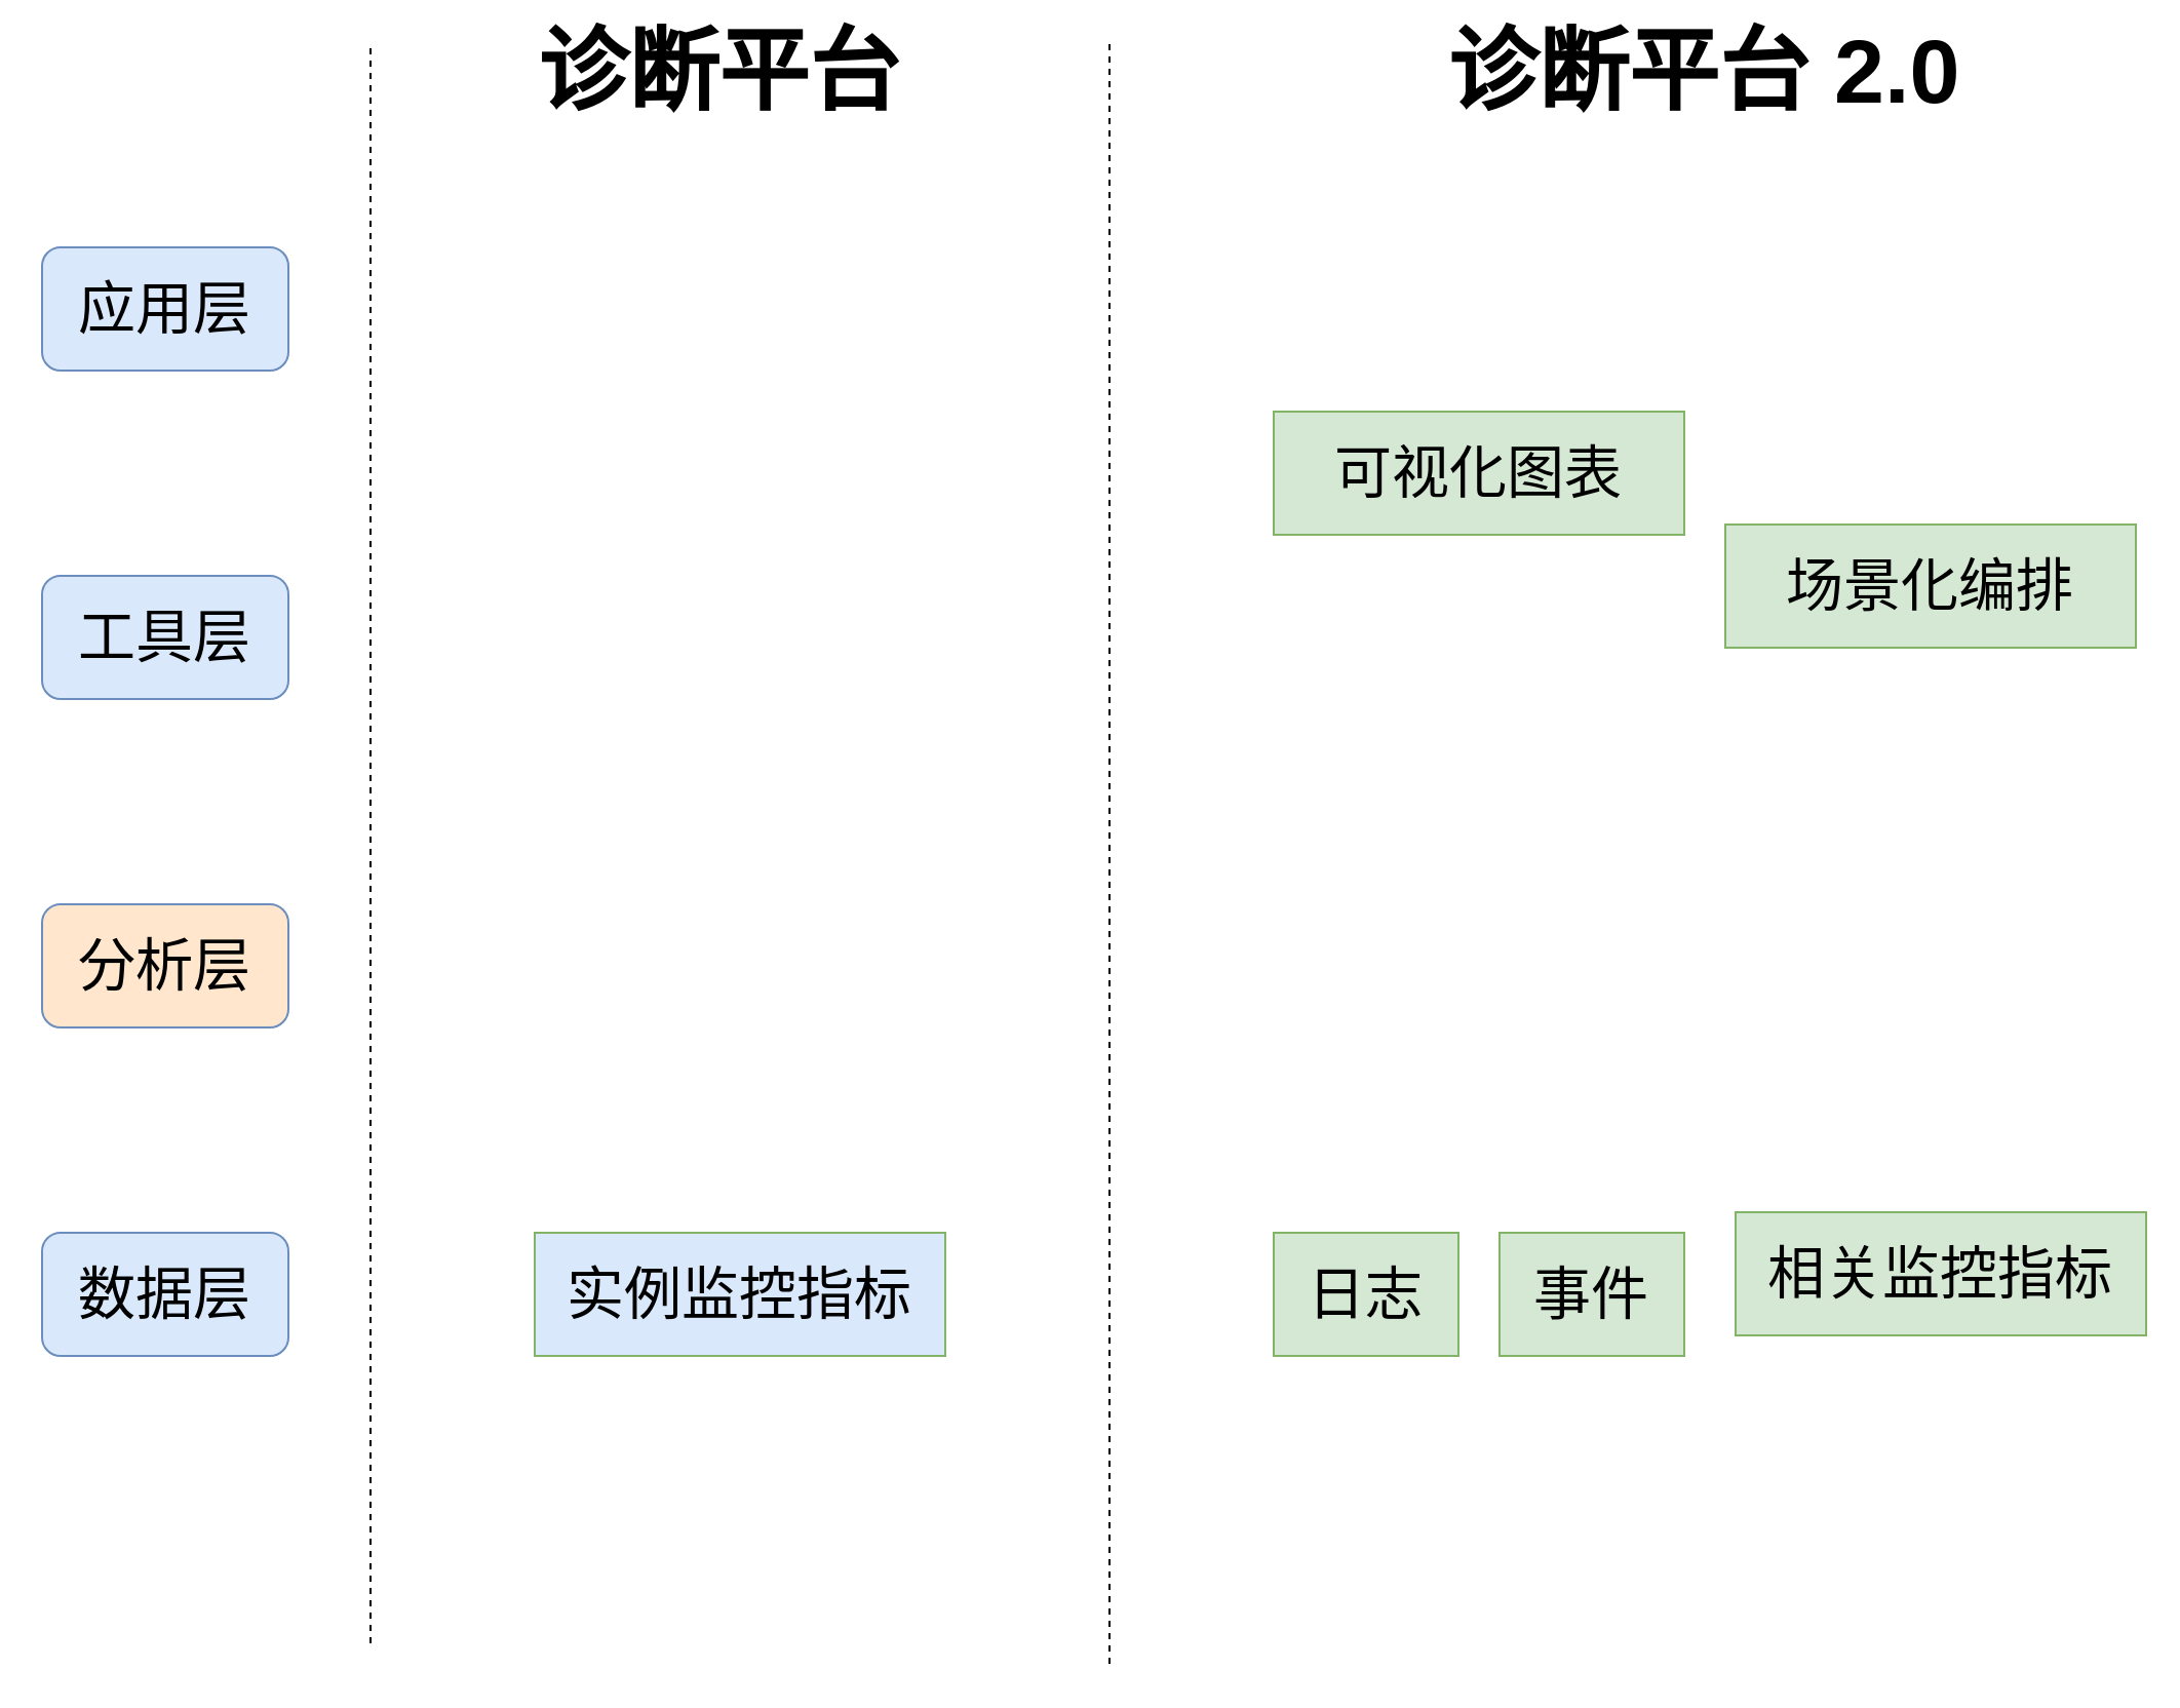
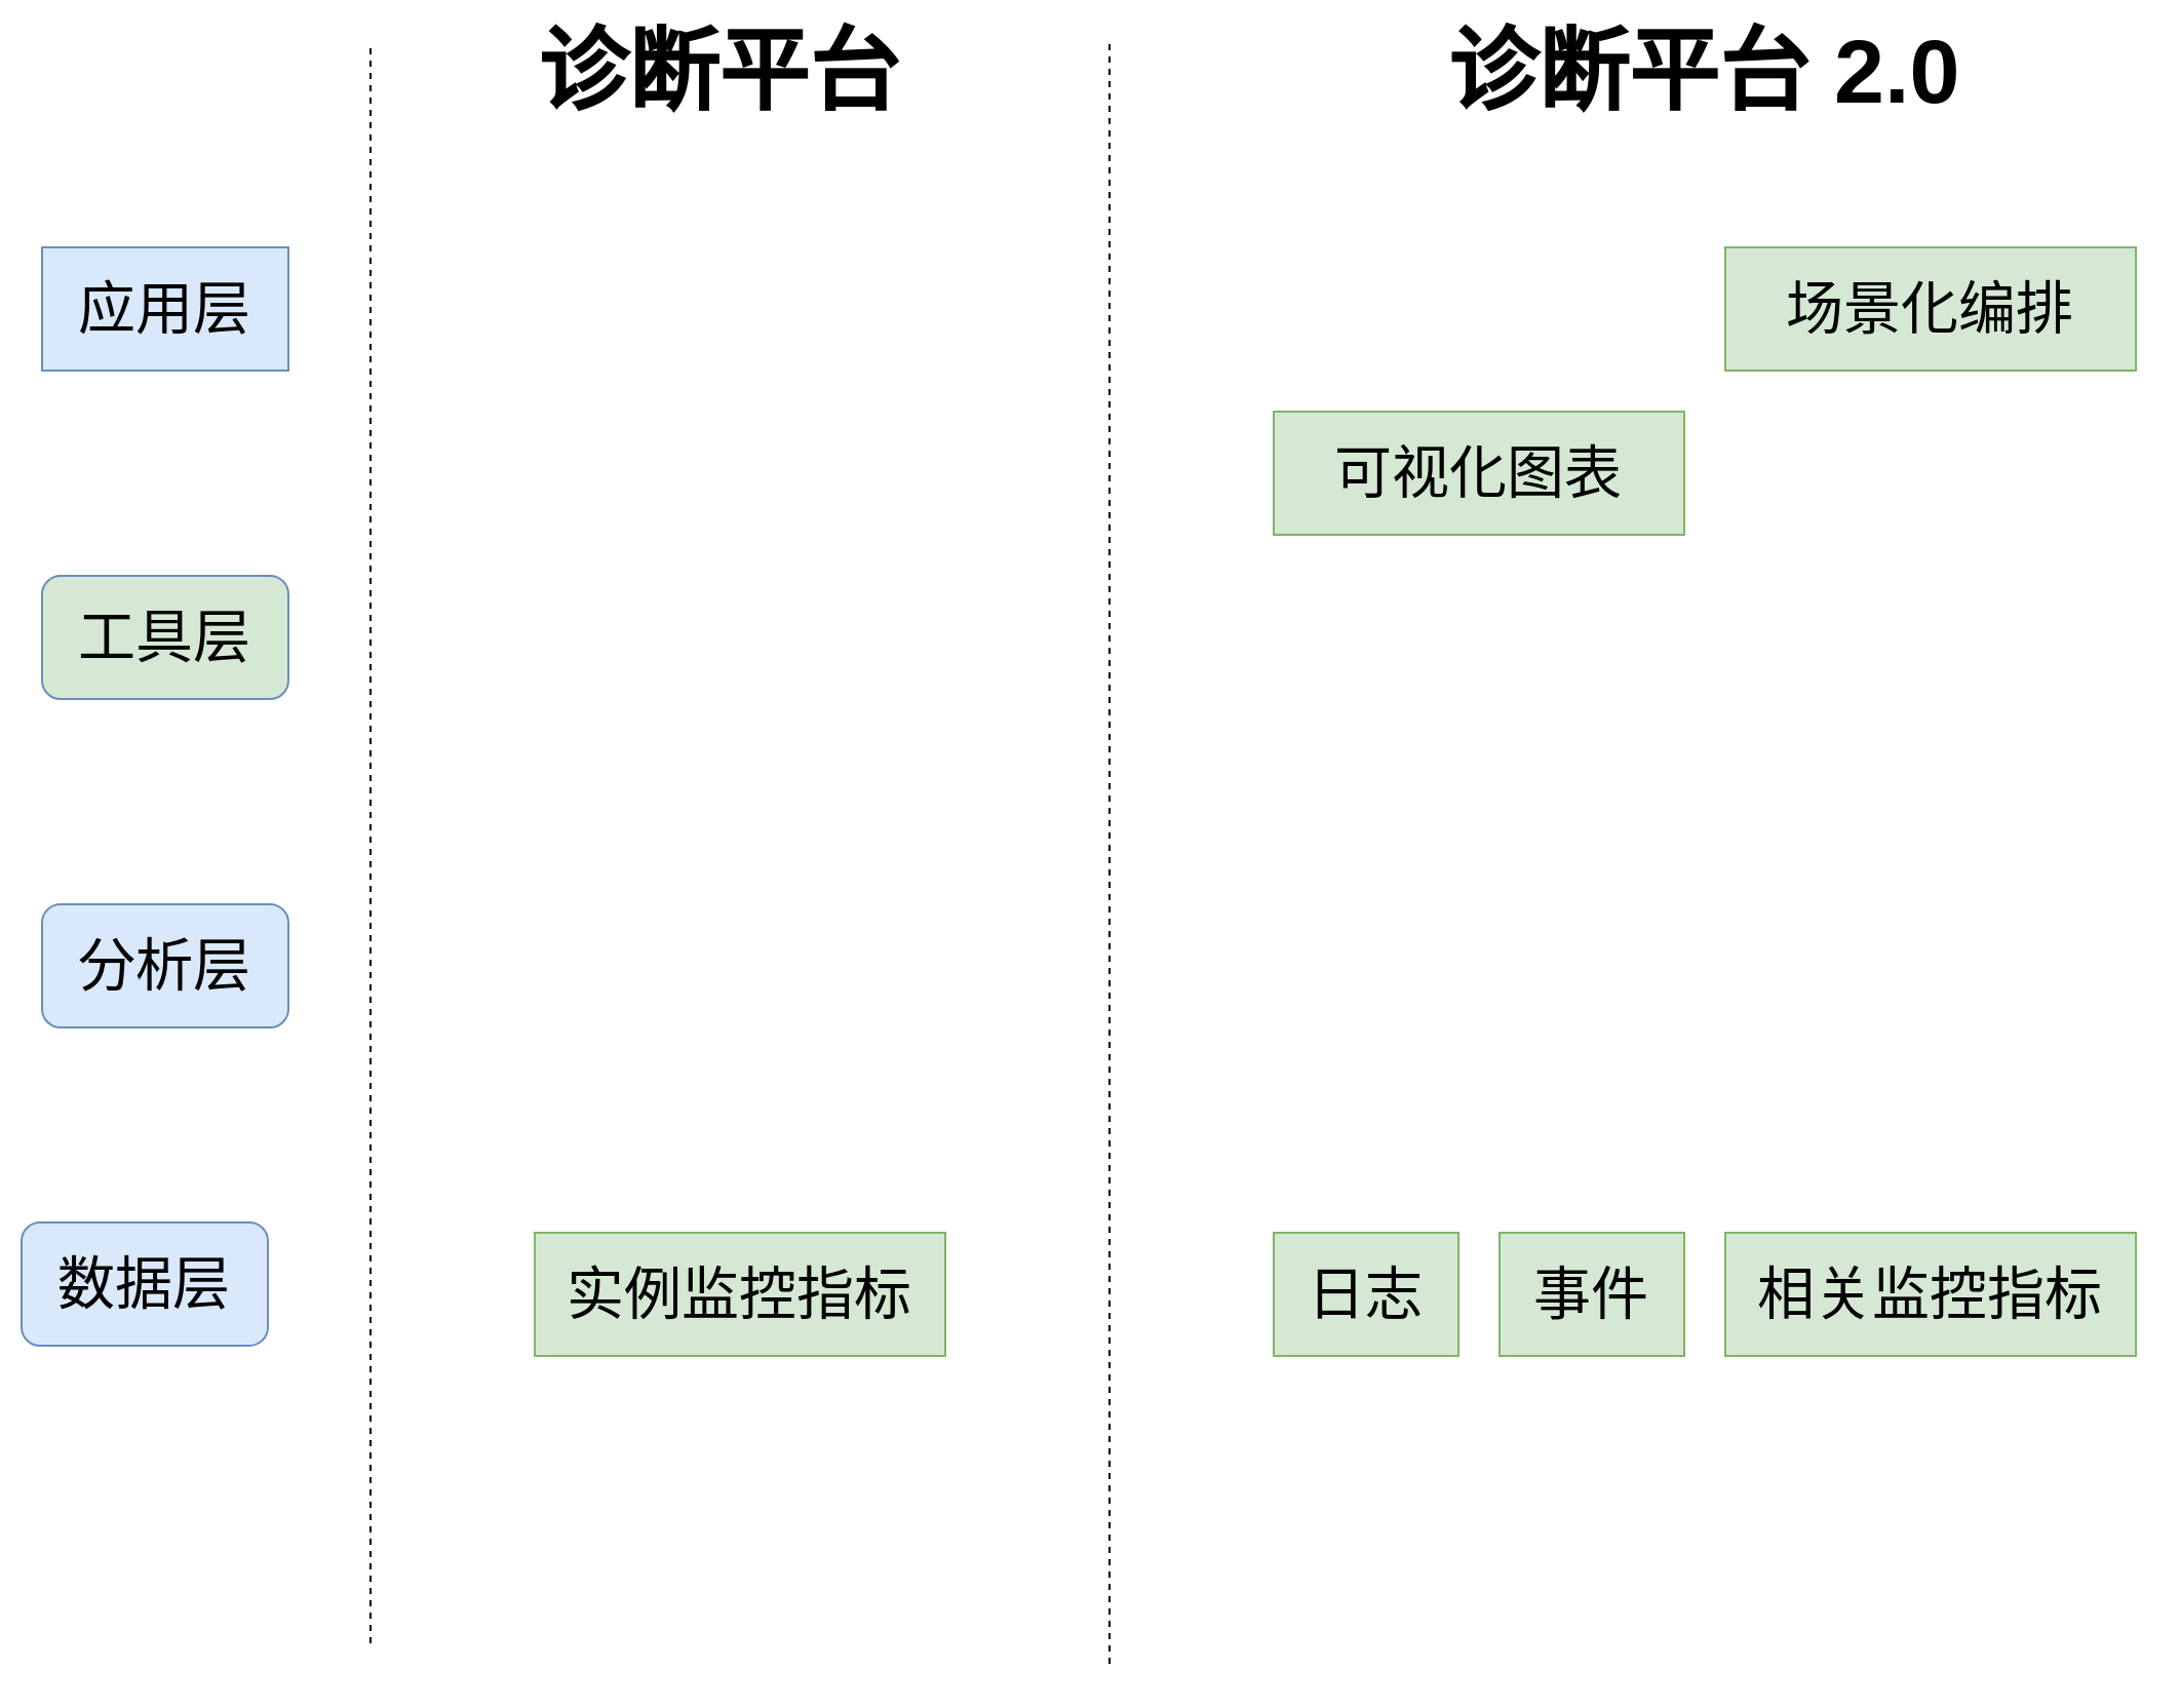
  <mxCell id="0" />
  <mxCell id="1" parent="0" />
- <mxCell id="2" value="&lt;font style=&quot;font-size: 28px;&quot;&gt;应用层&lt;/font&gt;" style="rounded=1;whiteSpace=wrap;html=1;fillColor=#dae8fc;strokeColor=#6c8ebf;" vertex="1" parent="1"><mxGeometry y="120" width="120" height="60" as="geometry" x="20" /></mxCell>
- <mxCell id="3" value="&lt;font style=&quot;font-size: 28px;&quot;&gt;工具层&lt;/font&gt;" style="rounded=1;whiteSpace=wrap;html=1;fillColor=#dae8fc;strokeColor=#6c8ebf;" vertex="1" parent="1"><mxGeometry y="280" width="120" height="60" as="geometry" x="20" /></mxCell>
- <mxCell id="4" value="&lt;font style=&quot;font-size: 28px;&quot;&gt;分析层&lt;/font&gt;" style="rounded=1;whiteSpace=wrap;html=1;fillColor=#ffe6cc;strokeColor=#6c8ebf;" vertex="1" parent="1"><mxGeometry y="440" width="120" height="60" as="geometry" x="20" /></mxCell>
- <mxCell id="5" value="&lt;font style=&quot;font-size: 28px;&quot;&gt;数据层&lt;/font&gt;" style="rounded=1;whiteSpace=wrap;html=1;fillColor=#dae8fc;strokeColor=#6c8ebf;" vertex="1" parent="1"><mxGeometry y="600" width="120" height="60" as="geometry" x="20" /></mxCell>
+ <mxCell id="2" value="&lt;font style=&quot;font-size: 28px;&quot;&gt;应用层&lt;/font&gt;" style="whiteSpace=wrap;html=1;fillColor=#dae8fc;strokeColor=#6c8ebf;rounded=0;" vertex="1" parent="1"><mxGeometry y="120" width="120" height="60" as="geometry" x="20" /></mxCell>
+ <mxCell id="3" value="&lt;font style=&quot;font-size: 28px;&quot;&gt;工具层&lt;/font&gt;" style="rounded=1;whiteSpace=wrap;html=1;fillColor=#d5e8d4;strokeColor=#6c8ebf;" vertex="1" parent="1"><mxGeometry y="280" width="120" height="60" as="geometry" x="20" /></mxCell>
+ <mxCell id="4" value="&lt;font style=&quot;font-size: 28px;&quot;&gt;分析层&lt;/font&gt;" style="rounded=1;whiteSpace=wrap;html=1;fillColor=#dae8fc;strokeColor=#6c8ebf;" vertex="1" parent="1"><mxGeometry y="440" width="120" height="60" as="geometry" x="20" /></mxCell>
+ <mxCell id="5" value="&lt;font style=&quot;font-size: 28px;&quot;&gt;数据层&lt;/font&gt;" style="rounded=1;whiteSpace=wrap;html=1;fillColor=#dae8fc;strokeColor=#6c8ebf;" vertex="1" parent="1"><mxGeometry x="10" y="595" width="120" height="60" as="geometry" /></mxCell>
  <mxCell id="6" value="&lt;font style=&quot;font-size: 28px;&quot;&gt;可视化图表&lt;/font&gt;" style="rounded=0;whiteSpace=wrap;html=1;fillColor=#d5e8d4;strokeColor=#82b366;" vertex="1" parent="1"><mxGeometry x="620" y="200" width="200" height="60" as="geometry" /></mxCell>
- <mxCell id="7" value="&lt;font style=&quot;font-size: 28px;&quot;&gt;场景化编排&lt;/font&gt;" style="rounded=0;whiteSpace=wrap;html=1;fillColor=#d5e8d4;strokeColor=#82b366;" vertex="1" parent="1"><mxGeometry x="840" y="255" width="200" height="60" as="geometry" /></mxCell>
+ <mxCell id="7" value="&lt;font style=&quot;font-size: 28px;&quot;&gt;场景化编排&lt;/font&gt;" style="rounded=0;whiteSpace=wrap;html=1;fillColor=#d5e8d4;strokeColor=#82b366;" vertex="1" parent="1"><mxGeometry x="840" y="120" width="200" height="60" as="geometry" /></mxCell>
  <mxCell id="8" value="" style="endArrow=none;dashed=1;html=1;rounded=0;" edge="1" parent="1"><mxGeometry width="50" height="50" relative="1" as="geometry"><mxPoint x="180" y="800" as="sourcePoint" /><mxPoint x="180" y="20" as="targetPoint" /></mxGeometry></mxCell>
  <mxCell id="9" value="" style="endArrow=none;dashed=1;html=1;rounded=0;" edge="1" parent="1"><mxGeometry width="50" height="50" relative="1" as="geometry"><mxPoint x="540" y="810" as="sourcePoint" /><mxPoint x="540" y="20" as="targetPoint" /></mxGeometry></mxCell>
- <mxCell id="10" value="&lt;font style=&quot;font-size: 28px;&quot;&gt;实例监控指标&lt;/font&gt;" style="rounded=0;whiteSpace=wrap;html=1;fillColor=#dae8fc;strokeColor=#82b366;" vertex="1" parent="1"><mxGeometry x="260" y="600" width="200" height="60" as="geometry" /></mxCell>
+ <mxCell id="10" value="&lt;font style=&quot;font-size: 28px;&quot;&gt;实例监控指标&lt;/font&gt;" style="rounded=0;whiteSpace=wrap;html=1;fillColor=#d5e8d4;strokeColor=#82b366;" vertex="1" parent="1"><mxGeometry x="260" y="600" width="200" height="60" as="geometry" /></mxCell>
  <mxCell id="11" value="&lt;font style=&quot;font-size: 28px;&quot;&gt;日志&lt;/font&gt;" style="rounded=0;whiteSpace=wrap;html=1;fillColor=#d5e8d4;strokeColor=#82b366;" vertex="1" parent="1"><mxGeometry x="620" y="600" width="90" height="60" as="geometry" /></mxCell>
  <mxCell id="12" value="&lt;font style=&quot;font-size: 28px;&quot;&gt;事件&lt;/font&gt;" style="rounded=0;whiteSpace=wrap;html=1;fillColor=#d5e8d4;strokeColor=#82b366;" vertex="1" parent="1"><mxGeometry x="730" y="600" width="90" height="60" as="geometry" /></mxCell>
- <mxCell id="13" value="&lt;font style=&quot;font-size: 28px;&quot;&gt;相关监控指标&lt;/font&gt;" style="rounded=0;whiteSpace=wrap;html=1;fillColor=#d5e8d4;strokeColor=#82b366;" vertex="1" parent="1"><mxGeometry x="845" y="590" width="200" height="60" as="geometry" /></mxCell>
+ <mxCell id="13" value="&lt;font style=&quot;font-size: 28px;&quot;&gt;相关监控指标&lt;/font&gt;" style="rounded=0;whiteSpace=wrap;html=1;fillColor=#d5e8d4;strokeColor=#82b366;" vertex="1" parent="1"><mxGeometry x="840" y="600" width="200" height="60" as="geometry" /></mxCell>
  <mxCell id="14" value="&lt;b&gt;&lt;font style=&quot;font-size: 44px;&quot;&gt;诊断平台&lt;/font&gt;&lt;/b&gt;" style="text;html=1;strokeColor=none;fillColor=none;align=center;verticalAlign=middle;whiteSpace=wrap;rounded=0;" vertex="1" parent="1"><mxGeometry x="240" y="20" width="220" height="30" as="geometry" /></mxCell>
  <mxCell id="15" value="&lt;b&gt;&lt;font style=&quot;font-size: 44px;&quot;&gt;诊断平台 2.0&lt;/font&gt;&lt;/b&gt;" style="text;html=1;strokeColor=none;fillColor=none;align=center;verticalAlign=middle;whiteSpace=wrap;rounded=0;" vertex="1" parent="1"><mxGeometry x="690" y="20" width="280" height="30" as="geometry" /></mxCell>
